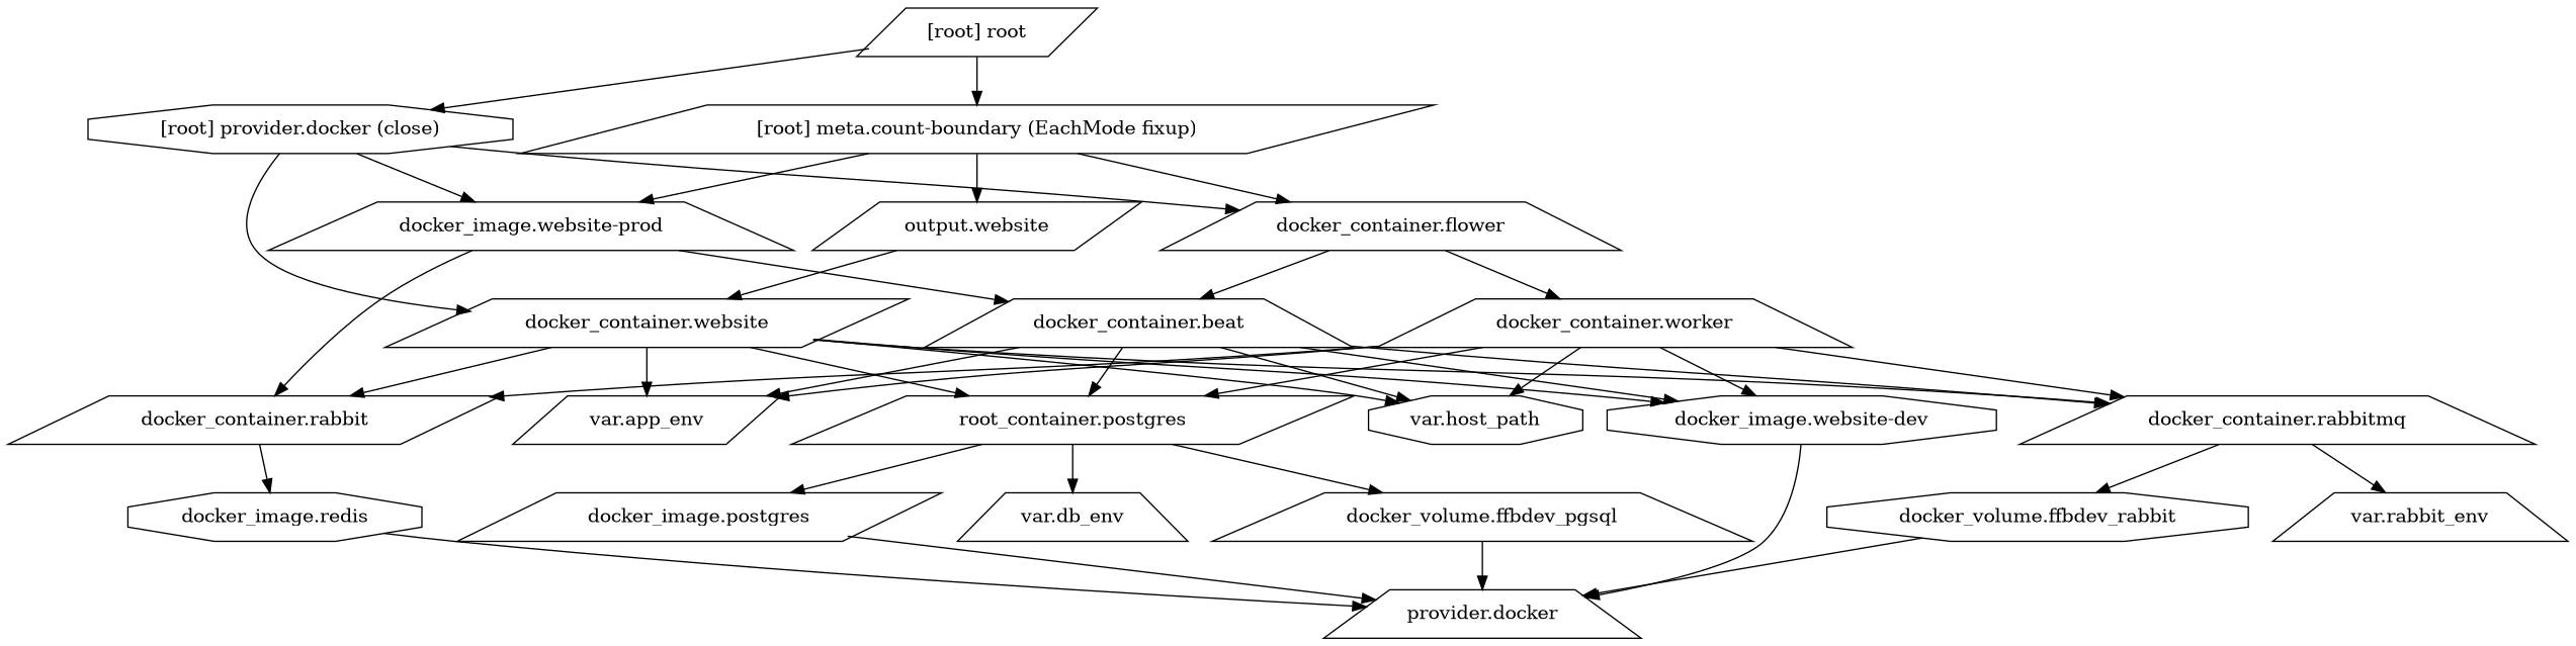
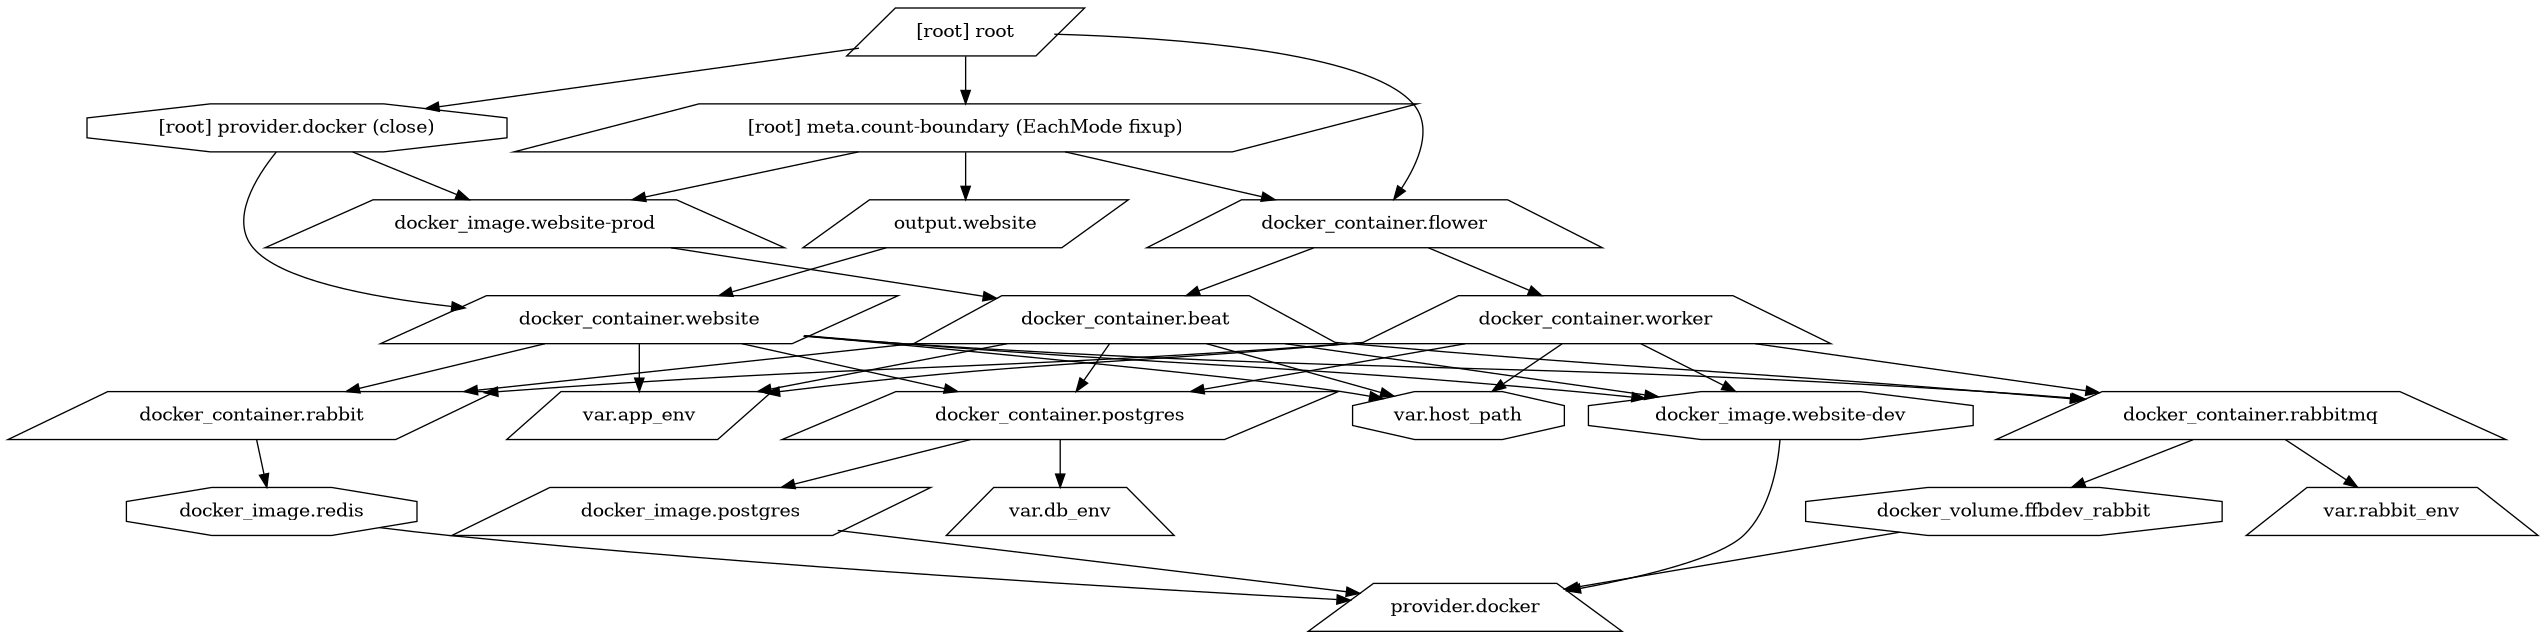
  digraph {
    compound=true
    newrank=true
    node [shape=trapezium]
    n1 [label="docker_container.beat"]
-   n2 [label="root_container.postgres" shape=parallelogram]
+   n2 [label="docker_container.postgres" shape=parallelogram]
    n3 [label="docker_container.rabbitmq"]
    n4 [label="docker_container.rabbit" shape=parallelogram]
    n5 [label="docker_image.website-dev" shape=octagon]
    n6 [label="var.app_env" shape=parallelogram]
    n7 [label="var.host_path" shape=octagon]
    n8 [label="docker_container.flower"]
    n9 [label="docker_container.worker"]
    n10 [label="docker_image.postgres" shape=parallelogram]
-   n11 [label="docker_volume.ffbdev_pgsql"]
    n12 [label="var.db_env"]
    n13 [label="docker_volume.ffbdev_rabbit" shape=octagon]
    n14 [label="var.rabbit_env"]
    n15 [label="docker_image.redis" shape=octagon]
    n16 [label="docker_container.website" shape=parallelogram]
    n17 [label="provider.docker"]
    n18 [label="docker_image.website-prod"]
    n19 [label="output.website" shape=parallelogram]
    "[root] meta.count-boundary (EachMode fixup)" [shape=parallelogram]
    "[root] provider.docker (close)" [shape=octagon]
    "[root] root" [shape=parallelogram]
    subgraph sub_1 {
      n1
      n2
      n3
      n4
      n5
      n6
      n7
      n8
      n9
      n10
-     n11
      n12
      n13
      n14
      n15
      n16
      n17
      n18
      n19
      "[root] meta.count-boundary (EachMode fixup)"
      "[root] provider.docker (close)"
      "[root] root"
    }
    n1 -> n2
    n1 -> n3
-   n18 -> n4
+   n1 -> n4
    n1 -> n5
    n1 -> n6
    n1 -> n7
    n2 -> n10
-   n2 -> n11
    n2 -> n12
    n3 -> n13
    n3 -> n14
    n4 -> n15
    n5 -> n17
    n8 -> n1
    n8 -> n9
    n9 -> n2
    n9 -> n3
    n9 -> n4
    n9 -> n5
    n9 -> n6
    n9 -> n7
    n10 -> n17
-   n11 -> n17
    n13 -> n17
    n15 -> n17
    n16 -> n2
    n16 -> n3
    n16 -> n4
    n16 -> n5
    n16 -> n6
    n16 -> n7
    n18 -> n1
    n19 -> n16
    "[root] meta.count-boundary (EachMode fixup)" -> n8
    "[root] meta.count-boundary (EachMode fixup)" -> n18
    "[root] meta.count-boundary (EachMode fixup)" -> n19
-   "[root] provider.docker (close)" -> n8
+   "[root] root" -> n8
    "[root] provider.docker (close)" -> n16
    "[root] provider.docker (close)" -> n18
    "[root] root" -> "[root] meta.count-boundary (EachMode fixup)"
    "[root] root" -> "[root] provider.docker (close)"
  }
